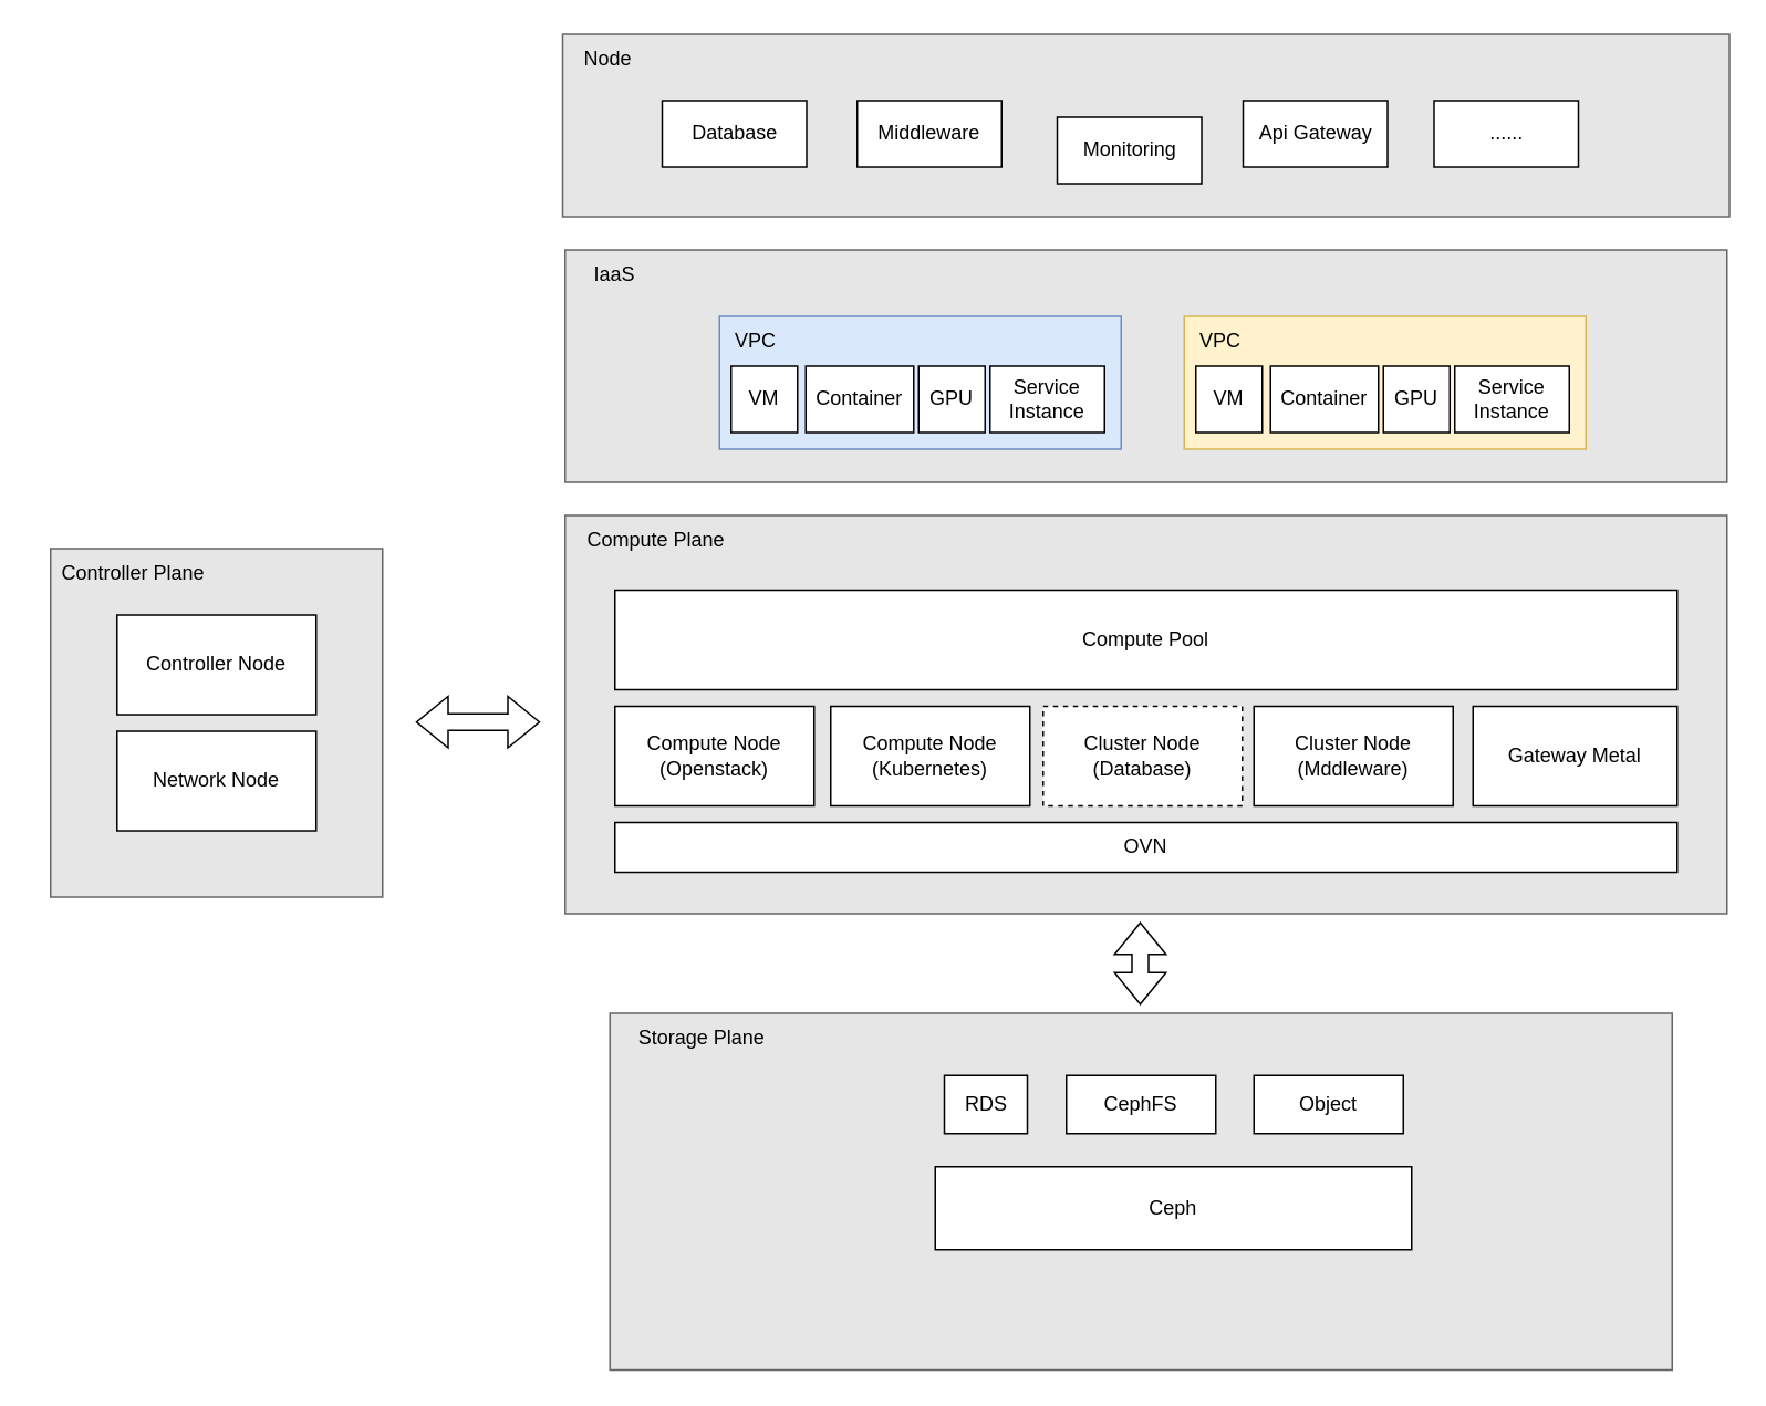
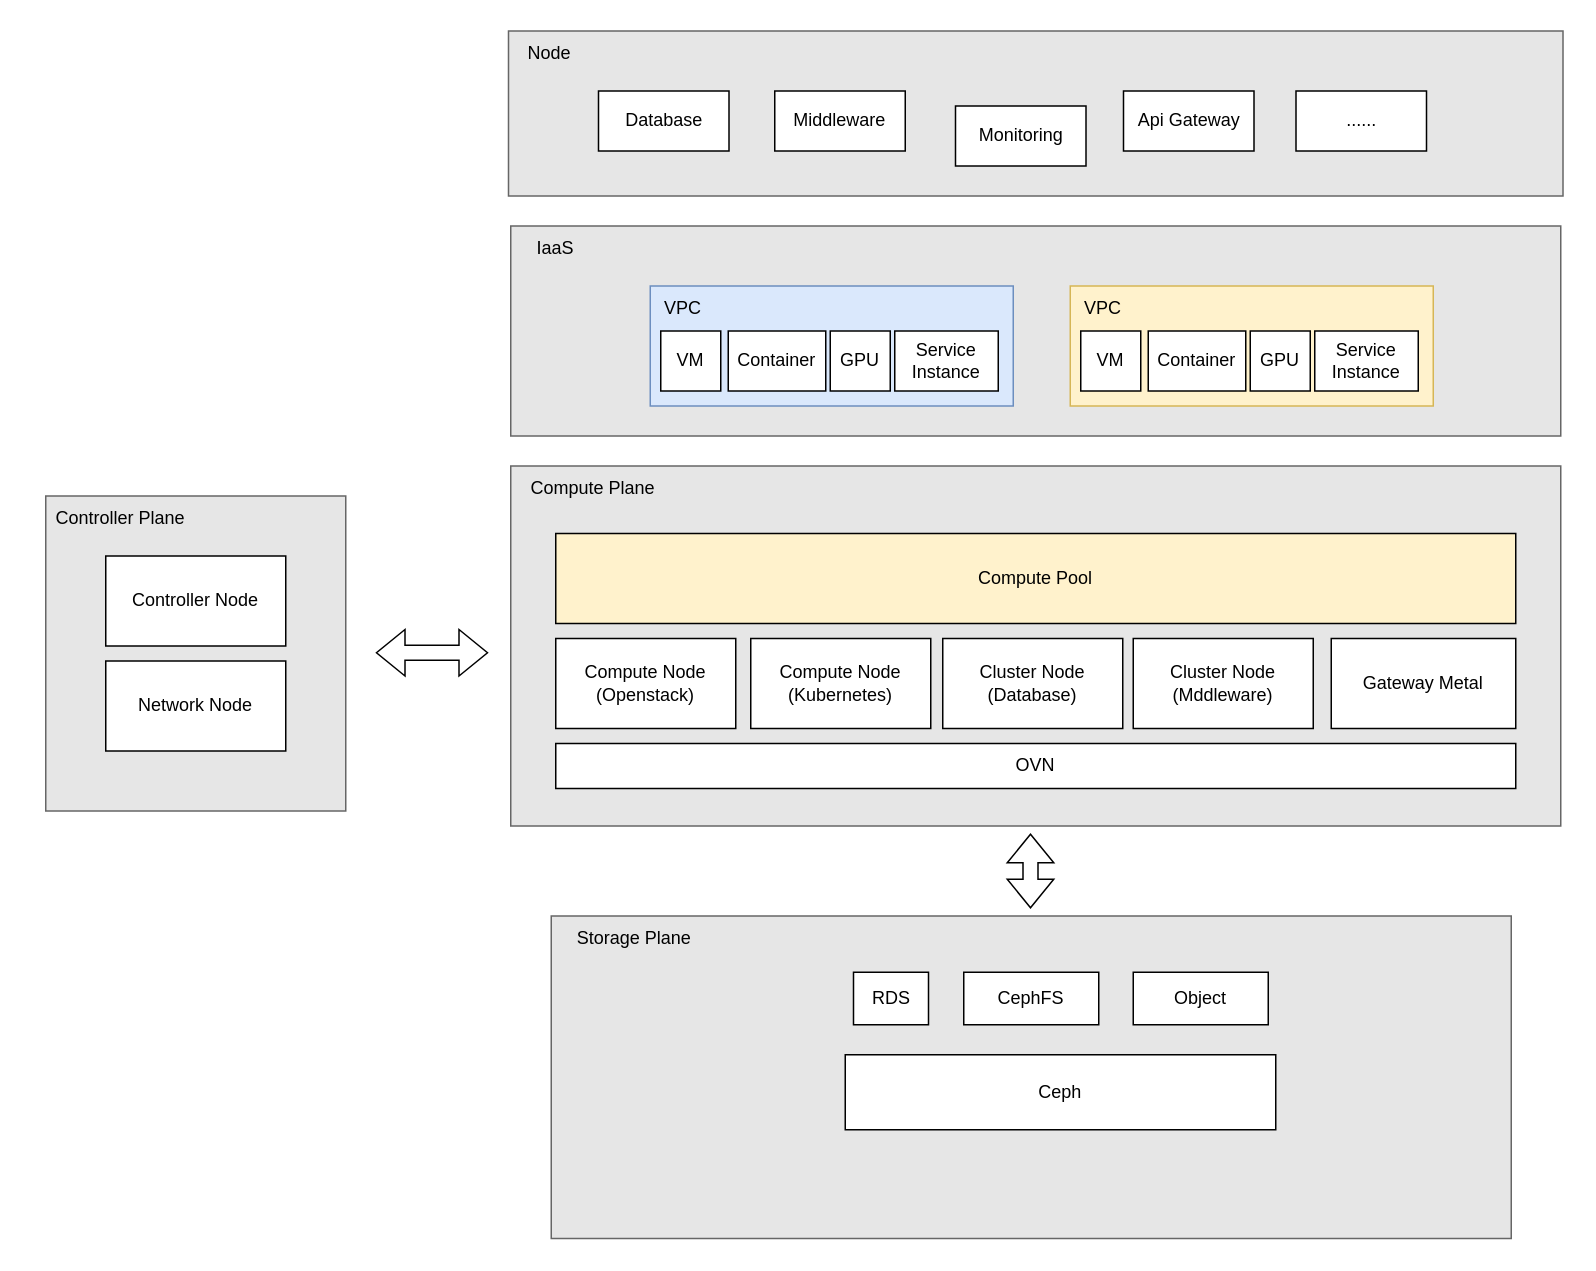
  <mxCell id="0" />
  <mxCell id="1" parent="0" />
  <mxCell id="2" value="" style="rounded=0;whiteSpace=wrap;html=1;fillColor=#E6E6E6;gradientColor=none;strokeColor=#666666;" vertex="1" parent="1"><mxGeometry x="340" y="150" width="700" height="140" as="geometry" /></mxCell>
  <mxCell id="3" value="" style="rounded=0;whiteSpace=wrap;html=1;fillColor=#E6E6E6;gradientColor=none;strokeColor=#666666;" vertex="1" parent="1"><mxGeometry x="340" y="310" width="700" height="240" as="geometry" /></mxCell>
  <mxCell id="4" value="" style="rounded=0;whiteSpace=wrap;html=1;fillColor=#E6E6E6;gradientColor=none;strokeColor=#666666;" vertex="1" parent="1"><mxGeometry x="30" y="330" width="200" height="210" as="geometry" /></mxCell>
  <mxCell id="5" value="" style="rounded=0;whiteSpace=wrap;html=1;fillColor=#E6E6E6;gradientColor=none;strokeColor=#666666;" vertex="1" parent="1"><mxGeometry x="367" y="610" width="640" height="215" as="geometry" /></mxCell>
  <mxCell id="6" value="" style="rounded=0;whiteSpace=wrap;html=1;fillColor=#dae8fc;strokeColor=#6c8ebf;" vertex="1" parent="1"><mxGeometry x="433" y="190" width="242" height="80" as="geometry" /></mxCell>
  <mxCell id="7" value="Compute Node (Openstack)" style="rounded=0;whiteSpace=wrap;html=1;" vertex="1" parent="1"><mxGeometry x="370" y="425" width="120" height="60" as="geometry" /></mxCell>
  <mxCell id="8" value="Compute Node (Kubernetes)" style="rounded=0;whiteSpace=wrap;html=1;" vertex="1" parent="1"><mxGeometry x="500" y="425" width="120" height="60" as="geometry" /></mxCell>
- <mxCell id="9" value="Compute Pool" style="rounded=0;whiteSpace=wrap;html=1;" vertex="1" parent="1"><mxGeometry x="370" y="355" width="640" height="60" as="geometry" /></mxCell>
+ <mxCell id="9" value="Compute Pool" style="rounded=0;whiteSpace=wrap;html=1;fillColor=#fff2cc;" vertex="1" parent="1"><mxGeometry x="370" y="355" width="640" height="60" as="geometry" /></mxCell>
  <mxCell id="10" value="Ceph" style="rounded=0;whiteSpace=wrap;html=1;" vertex="1" parent="1"><mxGeometry x="563" y="702.5" width="287" height="50" as="geometry" /></mxCell>
  <mxCell id="11" value="RDS" style="rounded=0;whiteSpace=wrap;html=1;" vertex="1" parent="1"><mxGeometry x="568.5" y="647.5" width="50" height="35" as="geometry" /></mxCell>
  <mxCell id="12" value="CephFS" style="rounded=0;whiteSpace=wrap;html=1;" vertex="1" parent="1"><mxGeometry x="642" y="647.5" width="90" height="35" as="geometry" /></mxCell>
  <mxCell id="13" value="Object" style="rounded=0;whiteSpace=wrap;html=1;" vertex="1" parent="1"><mxGeometry x="755" y="647.5" width="90" height="35" as="geometry" /></mxCell>
  <mxCell id="14" value="VM" style="rounded=0;whiteSpace=wrap;html=1;" vertex="1" parent="1"><mxGeometry x="440" y="220" width="40" height="40" as="geometry" /></mxCell>
  <mxCell id="15" value="Container" style="rounded=0;whiteSpace=wrap;html=1;" vertex="1" parent="1"><mxGeometry x="485" y="220" width="65" height="40" as="geometry" /></mxCell>
  <mxCell id="16" value="GPU" style="rounded=0;whiteSpace=wrap;html=1;" vertex="1" parent="1"><mxGeometry x="553" y="220" width="40" height="40" as="geometry" /></mxCell>
  <mxCell id="17" value="OVN" style="rounded=0;whiteSpace=wrap;html=1;" vertex="1" parent="1"><mxGeometry x="370" y="495" width="640" height="30" as="geometry" /></mxCell>
  <mxCell id="18" value="Controller Node" style="rounded=0;whiteSpace=wrap;html=1;" vertex="1" parent="1"><mxGeometry x="70" y="370" width="120" height="60" as="geometry" /></mxCell>
  <mxCell id="19" value="Gateway Metal" style="rounded=0;whiteSpace=wrap;html=1;" vertex="1" parent="1"><mxGeometry x="887" y="425" width="123" height="60" as="geometry" /></mxCell>
  <mxCell id="20" value="Network Node" style="rounded=0;whiteSpace=wrap;html=1;" vertex="1" parent="1"><mxGeometry x="70" y="440" width="120" height="60" as="geometry" /></mxCell>
  <mxCell id="21" value="VPC" style="text;html=1;align=center;verticalAlign=middle;whiteSpace=wrap;rounded=0;" vertex="1" parent="1"><mxGeometry x="425" y="190" width="60" height="30" as="geometry" /></mxCell>
- <mxCell id="22" value="Cluster Node (Database)" style="rounded=0;whiteSpace=wrap;html=1;dashed=1;" vertex="1" parent="1"><mxGeometry x="628" y="425" width="120" height="60" as="geometry" /></mxCell>
+ <mxCell id="22" value="Cluster Node (Database)" style="rounded=0;whiteSpace=wrap;html=1;" vertex="1" parent="1"><mxGeometry x="628" y="425" width="120" height="60" as="geometry" /></mxCell>
  <mxCell id="23" value="Cluster Node (Mddleware)" style="rounded=0;whiteSpace=wrap;html=1;" vertex="1" parent="1"><mxGeometry x="755" y="425" width="120" height="60" as="geometry" /></mxCell>
  <mxCell id="24" value="Storage Plane" style="text;html=1;align=center;verticalAlign=middle;whiteSpace=wrap;rounded=0;" vertex="1" parent="1"><mxGeometry x="365" y="610" width="115" height="30" as="geometry" /></mxCell>
  <mxCell id="25" value="Controller Plane" style="text;html=1;align=center;verticalAlign=middle;whiteSpace=wrap;rounded=0;" vertex="1" parent="1"><mxGeometry x="20" y="330" width="120" height="30" as="geometry" /></mxCell>
  <mxCell id="26" value="Compute Plane" style="text;html=1;align=center;verticalAlign=middle;whiteSpace=wrap;rounded=0;" vertex="1" parent="1"><mxGeometry x="340" y="310" width="110" height="30" as="geometry" /></mxCell>
  <mxCell id="27" value="Service Instance" style="rounded=0;whiteSpace=wrap;html=1;" vertex="1" parent="1"><mxGeometry x="596" y="220" width="69" height="40" as="geometry" /></mxCell>
  <mxCell id="28" value="" style="rounded=0;whiteSpace=wrap;html=1;fillColor=#fff2cc;strokeColor=#d6b656;" vertex="1" parent="1"><mxGeometry x="713" y="190" width="242" height="80" as="geometry" /></mxCell>
  <mxCell id="29" value="VM" style="rounded=0;whiteSpace=wrap;html=1;" vertex="1" parent="1"><mxGeometry x="720" y="220" width="40" height="40" as="geometry" /></mxCell>
  <mxCell id="30" value="Container" style="rounded=0;whiteSpace=wrap;html=1;" vertex="1" parent="1"><mxGeometry x="765" y="220" width="65" height="40" as="geometry" /></mxCell>
  <mxCell id="31" value="GPU" style="rounded=0;whiteSpace=wrap;html=1;" vertex="1" parent="1"><mxGeometry x="833" y="220" width="40" height="40" as="geometry" /></mxCell>
  <mxCell id="32" value="VPC" style="text;html=1;align=center;verticalAlign=middle;whiteSpace=wrap;rounded=0;" vertex="1" parent="1"><mxGeometry x="705" y="190" width="60" height="30" as="geometry" /></mxCell>
  <mxCell id="33" value="Service Instance" style="rounded=0;whiteSpace=wrap;html=1;" vertex="1" parent="1"><mxGeometry x="876" y="220" width="69" height="40" as="geometry" /></mxCell>
  <mxCell id="34" value="IaaS" style="text;html=1;align=center;verticalAlign=middle;whiteSpace=wrap;rounded=0;" vertex="1" parent="1"><mxGeometry x="340" y="150" width="60" height="30" as="geometry" /></mxCell>
  <mxCell id="35" value="" style="rounded=0;whiteSpace=wrap;html=1;fillColor=#E6E6E6;gradientColor=none;strokeColor=#666666;" vertex="1" parent="1"><mxGeometry x="338.5" y="20" width="703" height="110" as="geometry" /></mxCell>
  <mxCell id="36" value="Node" style="text;html=1;align=center;verticalAlign=middle;whiteSpace=wrap;rounded=0;" vertex="1" parent="1"><mxGeometry x="335.5" y="20" width="60" height="30" as="geometry" /></mxCell>
  <mxCell id="37" value="Database" style="rounded=0;whiteSpace=wrap;html=1;" vertex="1" parent="1"><mxGeometry x="398.5" y="60" width="87" height="40" as="geometry" /></mxCell>
  <mxCell id="38" value="Middleware" style="rounded=0;whiteSpace=wrap;html=1;" vertex="1" parent="1"><mxGeometry x="516" y="60" width="87" height="40" as="geometry" /></mxCell>
  <mxCell id="39" value="Monitoring" style="rounded=0;whiteSpace=wrap;html=1;" vertex="1" parent="1"><mxGeometry x="636.5" y="70" width="87" height="40" as="geometry" /></mxCell>
  <mxCell id="40" value="Api Gateway" style="rounded=0;whiteSpace=wrap;html=1;" vertex="1" parent="1"><mxGeometry x="748.5" y="60" width="87" height="40" as="geometry" /></mxCell>
  <mxCell id="41" value="......" style="rounded=0;whiteSpace=wrap;html=1;" vertex="1" parent="1"><mxGeometry x="863.5" y="60" width="87" height="40" as="geometry" /></mxCell>
  <mxCell id="42" value="" style="shape=flexArrow;endArrow=classic;startArrow=classic;html=1;rounded=0;" edge="1" parent="1"><mxGeometry width="100" height="100" relative="1" as="geometry"><mxPoint x="250" y="434.5" as="sourcePoint" /><mxPoint x="325" y="434.5" as="targetPoint" /></mxGeometry></mxCell>
  <mxCell id="43" value="" style="shape=flexArrow;endArrow=classic;startArrow=classic;html=1;rounded=0;" edge="1" parent="1"><mxGeometry width="100" height="100" relative="1" as="geometry"><mxPoint x="686.5" y="605" as="sourcePoint" /><mxPoint x="686.5" y="555" as="targetPoint" /></mxGeometry></mxCell>
